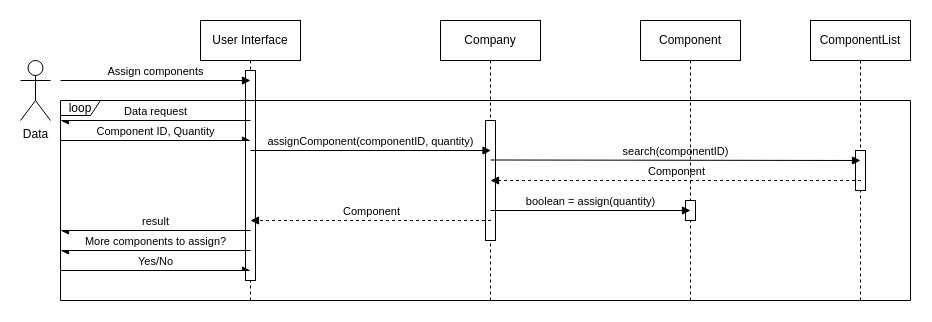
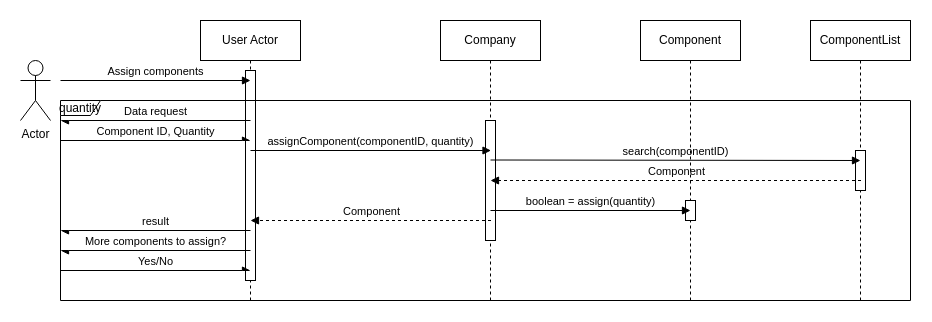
  <mxCell id="0" />
  <mxCell id="1" parent="0" />
- <mxCell id="2" value="Data" style="shape=umlActor;verticalLabelPosition=bottom;verticalAlign=top;html=1;fillColor=none;" vertex="1" parent="1"><mxGeometry x="20" y="60" width="30" height="60" as="geometry" /></mxCell>
- <mxCell id="3" value="User Interface" style="shape=umlLifeline;perimeter=lifelinePerimeter;whiteSpace=wrap;html=1;container=1;collapsible=0;recursiveResize=0;outlineConnect=0;fillColor=none;" vertex="1" parent="1"><mxGeometry x="200" y="20" width="100" height="50" as="geometry" /></mxCell>
+ <mxCell id="2" value="Actor" style="shape=umlActor;verticalLabelPosition=bottom;verticalAlign=top;html=1;fillColor=none;" vertex="1" parent="1"><mxGeometry x="20" y="60" width="30" height="60" as="geometry" /></mxCell>
+ <mxCell id="3" value="User Actor" style="shape=umlLifeline;perimeter=lifelinePerimeter;whiteSpace=wrap;html=1;container=1;collapsible=0;recursiveResize=0;outlineConnect=0;fillColor=none;" vertex="1" parent="1"><mxGeometry x="200" y="20" width="100" height="50" as="geometry" /></mxCell>
  <mxCell id="4" value="" style="html=1;points=[];perimeter=orthogonalPerimeter;fontFamily=Helvetica;fillColor=none;" vertex="1" parent="3"><mxGeometry x="45" y="50" width="10" height="210" as="geometry" /></mxCell>
  <mxCell id="5" value="Company" style="shape=umlLifeline;perimeter=lifelinePerimeter;whiteSpace=wrap;html=1;container=1;collapsible=0;recursiveResize=0;outlineConnect=0;fillColor=none;" vertex="1" parent="1"><mxGeometry x="440" y="20" width="100" height="100" as="geometry" /></mxCell>
  <mxCell id="6" value="" style="html=1;points=[];perimeter=orthogonalPerimeter;fontFamily=Helvetica;fillColor=none;" vertex="1" parent="5"><mxGeometry x="45" y="100" width="10" height="120" as="geometry" /></mxCell>
  <mxCell id="7" value="ComponentList" style="shape=umlLifeline;perimeter=lifelinePerimeter;whiteSpace=wrap;html=1;container=1;collapsible=0;recursiveResize=0;outlineConnect=0;fillColor=none;" vertex="1" parent="1"><mxGeometry x="810" y="20" width="100" height="130" as="geometry" /></mxCell>
  <mxCell id="8" value="" style="html=1;points=[];perimeter=orthogonalPerimeter;fontFamily=Helvetica;fillColor=none;" vertex="1" parent="7"><mxGeometry x="45" y="130" width="10" height="40" as="geometry" /></mxCell>
  <mxCell id="9" value="&lt;div&gt;&lt;font style=&quot;font-size: 11px&quot;&gt;Assign components&lt;/font&gt;&lt;/div&gt;" style="html=1;verticalAlign=bottom;startArrow=none;startFill=0;endArrow=block;startSize=8;fontFamily=Helvetica;labelBackgroundColor=none;" edge="1" parent="1"><mxGeometry width="60" relative="1" as="geometry"><mxPoint x="60" y="80" as="sourcePoint" /><mxPoint x="250" y="80" as="targetPoint" /></mxGeometry></mxCell>
  <mxCell id="10" value="Data request" style="html=1;verticalAlign=bottom;endArrow=async;fontFamily=Helvetica;endFill=1;labelBackgroundColor=none;" edge="1" parent="1"><mxGeometry width="80" relative="1" as="geometry"><mxPoint x="250" y="120" as="sourcePoint" /><mxPoint x="60" y="120" as="targetPoint" /></mxGeometry></mxCell>
  <mxCell id="11" value="Component ID, Quantity" style="html=1;verticalAlign=bottom;endArrow=async;fontFamily=Helvetica;endFill=1;labelBackgroundColor=none;" edge="1" parent="1"><mxGeometry width="80" relative="1" as="geometry"><mxPoint x="60" y="140" as="sourcePoint" /><mxPoint x="250" y="140" as="targetPoint" /></mxGeometry></mxCell>
  <mxCell id="12" value="search(componentID)" style="html=1;verticalAlign=bottom;endArrow=block;fontFamily=Helvetica;labelBackgroundColor=none;" edge="1" parent="1"><mxGeometry width="80" relative="1" as="geometry"><mxPoint x="490" y="159.5" as="sourcePoint" /><mxPoint x="860" y="160" as="targetPoint" /></mxGeometry></mxCell>
  <mxCell id="13" value="result" style="html=1;verticalAlign=bottom;endArrow=async;fontFamily=Helvetica;endFill=1;labelBackgroundColor=none;" edge="1" parent="1"><mxGeometry width="80" relative="1" as="geometry"><mxPoint x="250" y="230" as="sourcePoint" /><mxPoint x="60" y="230" as="targetPoint" /></mxGeometry></mxCell>
  <mxCell id="14" value="Component" style="shape=umlLifeline;perimeter=lifelinePerimeter;whiteSpace=wrap;html=1;container=1;collapsible=0;recursiveResize=0;outlineConnect=0;fontFamily=Helvetica;fillColor=none;" vertex="1" parent="1"><mxGeometry x="640" y="20" width="100" height="180" as="geometry" /></mxCell>
  <mxCell id="15" value="" style="html=1;points=[];perimeter=orthogonalPerimeter;fontFamily=Helvetica;fillColor=none;" vertex="1" parent="14"><mxGeometry x="45" y="180" width="10" height="20" as="geometry" /></mxCell>
  <mxCell id="16" value="boolean = assign(quantity)" style="html=1;verticalAlign=bottom;endArrow=block;fontFamily=Helvetica;labelBackgroundColor=none;" edge="1" parent="1"><mxGeometry width="80" relative="1" as="geometry"><mxPoint x="490" y="210" as="sourcePoint" /><mxPoint x="690" y="210" as="targetPoint" /></mxGeometry></mxCell>
  <mxCell id="17" value="Component" style="html=1;verticalAlign=bottom;endArrow=block;fontFamily=Helvetica;dashed=1;labelBackgroundColor=none;" edge="1" parent="1"><mxGeometry width="80" relative="1" as="geometry"><mxPoint x="490.5" y="220" as="sourcePoint" /><mxPoint x="250" y="220" as="targetPoint" /></mxGeometry></mxCell>
  <mxCell id="18" value="More components to assign?" style="html=1;verticalAlign=bottom;endArrow=async;fontFamily=Helvetica;endFill=1;labelBackgroundColor=none;" edge="1" parent="1"><mxGeometry width="80" relative="1" as="geometry"><mxPoint x="250" y="250" as="sourcePoint" /><mxPoint x="60" y="250" as="targetPoint" /></mxGeometry></mxCell>
  <mxCell id="19" value="Yes/No" style="html=1;verticalAlign=bottom;endArrow=async;fontFamily=Helvetica;endFill=1;labelBackgroundColor=none;" edge="1" parent="1"><mxGeometry width="80" relative="1" as="geometry"><mxPoint x="60" y="270" as="sourcePoint" /><mxPoint x="250" y="270" as="targetPoint" /></mxGeometry></mxCell>
  <mxCell id="20" value="assignComponent(componentID, quantity)" style="html=1;verticalAlign=bottom;endArrow=block;fontFamily=Helvetica;labelBackgroundColor=none;" edge="1" parent="1"><mxGeometry width="80" relative="1" as="geometry"><mxPoint x="250" y="150" as="sourcePoint" /><mxPoint x="490.5" y="150" as="targetPoint" /></mxGeometry></mxCell>
- <mxCell id="21" value="loop" style="shape=umlFrame;whiteSpace=wrap;html=1;fontFamily=Helvetica;width=40;height=15;fillColor=none;" vertex="1" parent="1"><mxGeometry x="60" y="100" width="850" height="200" as="geometry" /></mxCell>
+ <mxCell id="21" value="quantity" style="shape=umlFrame;whiteSpace=wrap;html=1;fontFamily=Helvetica;width=40;height=15;fillColor=none;" vertex="1" parent="1"><mxGeometry x="60" y="100" width="850" height="200" as="geometry" /></mxCell>
  <mxCell id="22" value="Component" style="html=1;verticalAlign=bottom;endArrow=block;fontFamily=Helvetica;dashed=1;labelBackgroundColor=none;" edge="1" parent="1"><mxGeometry width="80" relative="1" as="geometry"><mxPoint x="860.5" y="180" as="sourcePoint" /><mxPoint x="490" y="180" as="targetPoint" /></mxGeometry></mxCell>
  <mxCell id="23" value="" style="endArrow=none;dashed=1;html=1;labelBackgroundColor=none;fontFamily=Helvetica;" edge="1" parent="1"><mxGeometry width="50" height="50" relative="1" as="geometry"><mxPoint x="250" y="300" as="sourcePoint" /><mxPoint x="250" y="280" as="targetPoint" /></mxGeometry></mxCell>
  <mxCell id="24" value="" style="endArrow=none;dashed=1;html=1;labelBackgroundColor=none;fontFamily=Helvetica;" edge="1" parent="1"><mxGeometry width="50" height="50" relative="1" as="geometry"><mxPoint x="490" y="300" as="sourcePoint" /><mxPoint x="490" y="240" as="targetPoint" /></mxGeometry></mxCell>
  <mxCell id="25" value="" style="endArrow=none;dashed=1;html=1;labelBackgroundColor=none;fontFamily=Helvetica;" edge="1" parent="1"><mxGeometry width="50" height="50" relative="1" as="geometry"><mxPoint x="690" y="300" as="sourcePoint" /><mxPoint x="690" y="220" as="targetPoint" /></mxGeometry></mxCell>
  <mxCell id="26" value="" style="endArrow=none;dashed=1;html=1;labelBackgroundColor=none;fontFamily=Helvetica;" edge="1" parent="1"><mxGeometry width="50" height="50" relative="1" as="geometry"><mxPoint x="860" y="300" as="sourcePoint" /><mxPoint x="860" y="190" as="targetPoint" /></mxGeometry></mxCell>
